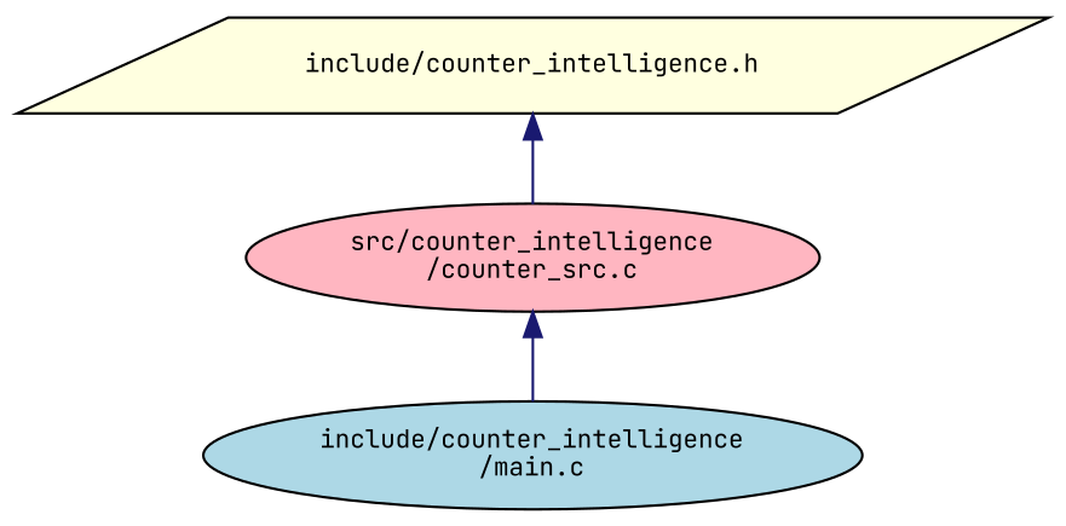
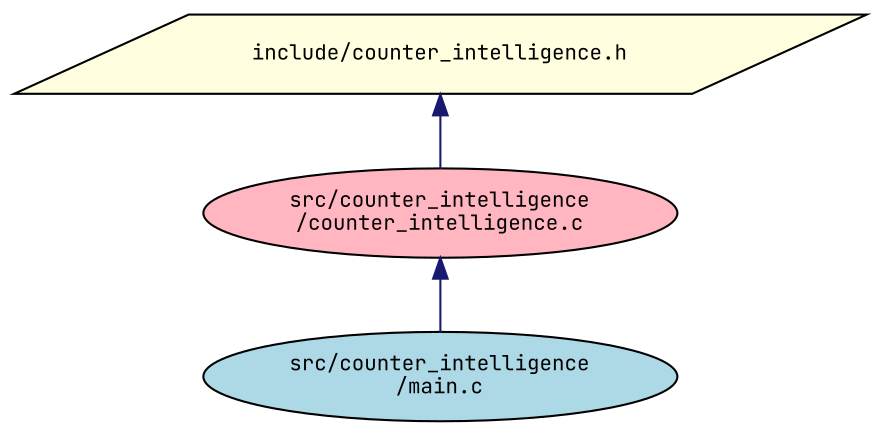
  digraph {
    fontname="JetBrains Mono"
    node [color=black fontname="JetBrains Mono" fontsize=10 shape=ellipse style=filled]
    edge [color=midnightblue dir=back fontname="JetBrains Mono" fontsize=10 labelfontname=Helvetica labelfontsize=10 style=solid]
    n1 [fillcolor=lightyellow fontcolor=black height=0.2 label="include/counter_intelligence.h" shape=parallelogram width=0.4]
-   n2 [fillcolor=lightpink height=0.2 label="src/counter_intelligence\l/counter_src.c" width=0.4]
-   n3 [fillcolor=lightblue height=0.2 label="include/counter_intelligence\l/main.c" width=0.4]
+   n2 [fillcolor=lightpink height=0.2 label="src/counter_intelligence\l/counter_intelligence.c" width=0.4]
+   n3 [fillcolor=lightblue height=0.2 label="src/counter_intelligence\l/main.c" width=0.4]
    n1 -> n2
    n2 -> n3
  }
